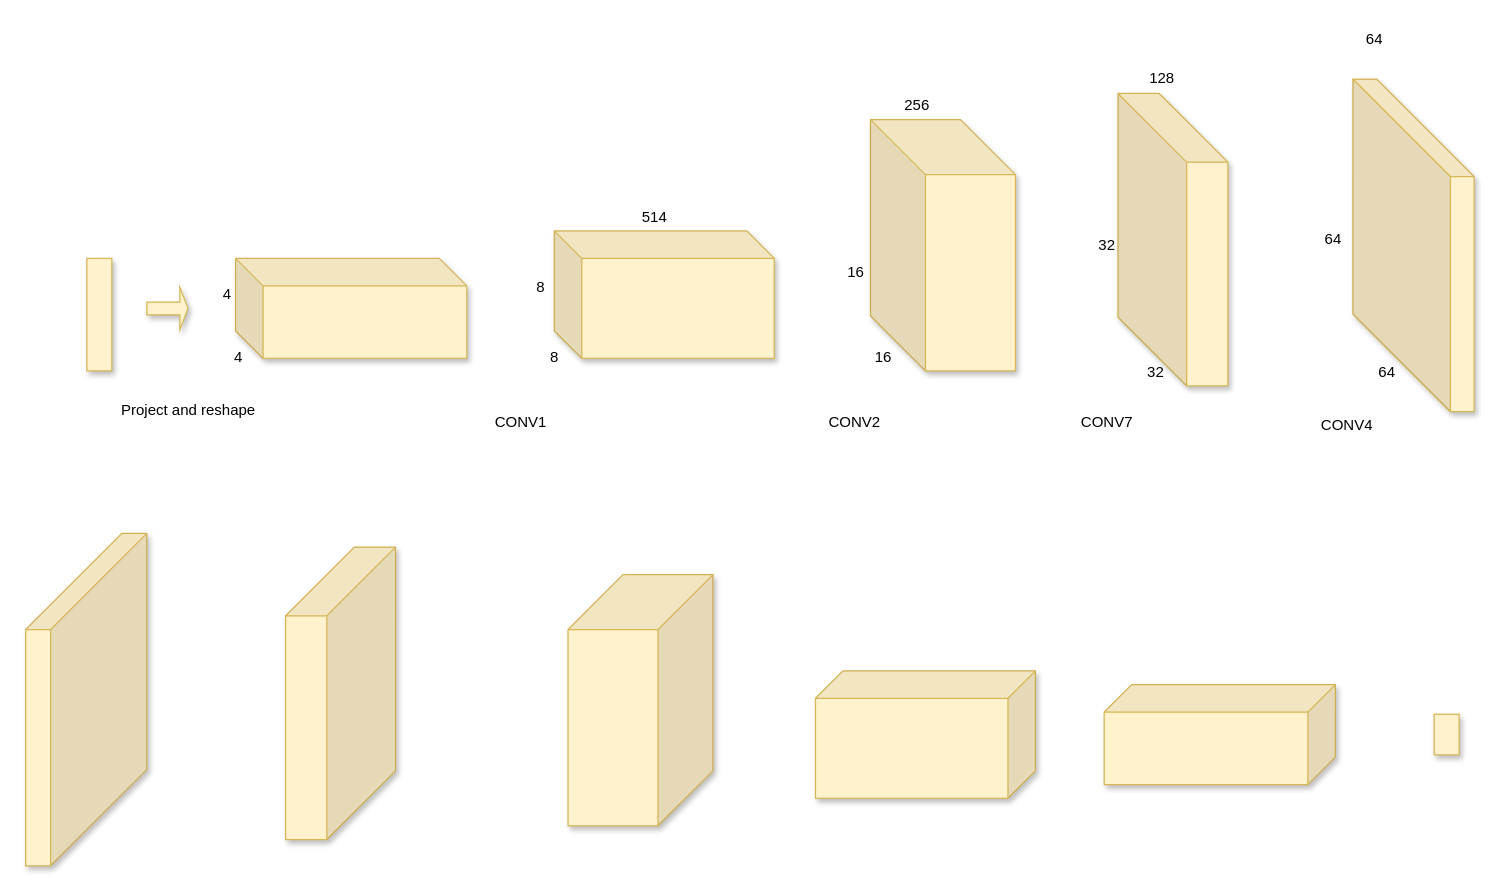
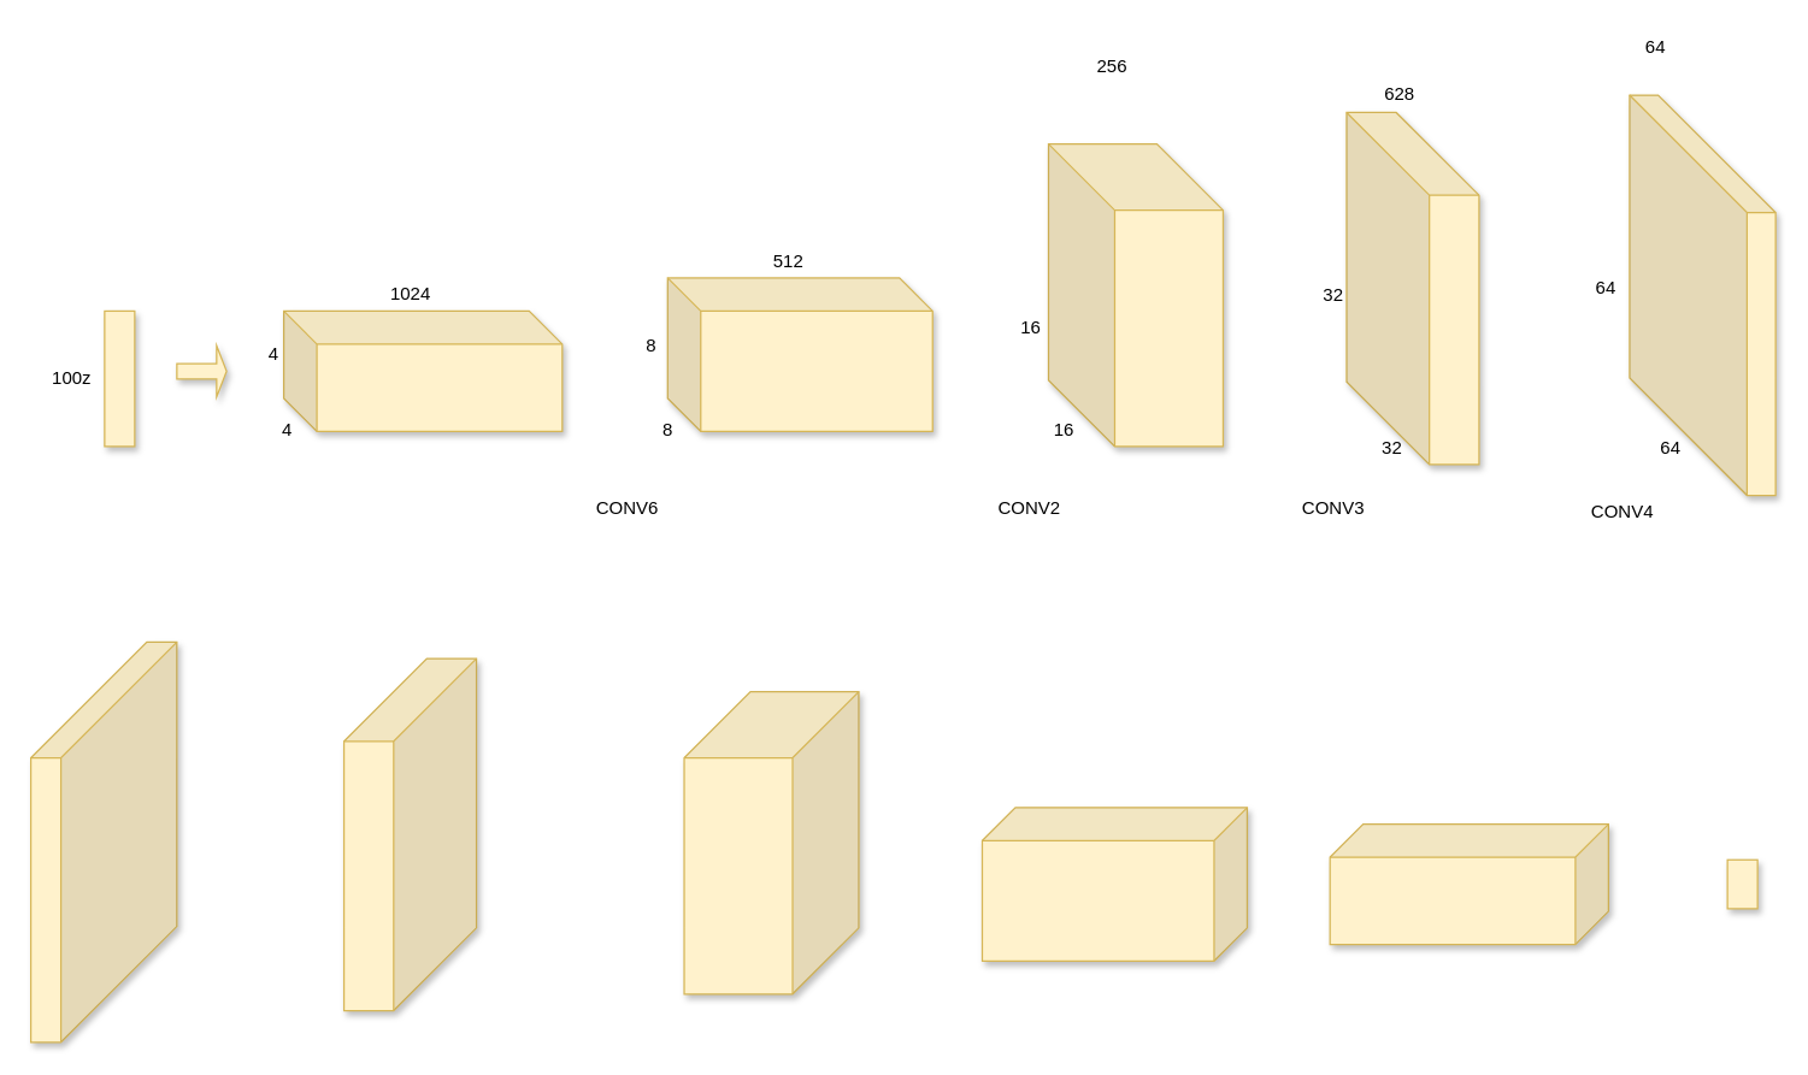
  <mxCell id="0" />
  <mxCell id="1" parent="0" />
  <mxCell id="2" value="" style="shape=singleArrow;whiteSpace=wrap;html=1;shadow=1;fillColor=#fff2cc;strokeColor=#d6b656;" vertex="1" parent="1"><mxGeometry x="117" y="229" width="33" height="34" as="geometry" /></mxCell>
- <mxCell id="5" value="514" style="text;html=1;align=center;verticalAlign=middle;resizable=0;points=[];autosize=1;" vertex="1" parent="1"><mxGeometry x="506.5" y="162" width="33" height="22" as="geometry" /></mxCell>
- <mxCell id="6" value="256" style="text;html=1;align=center;verticalAlign=middle;resizable=0;points=[];autosize=1;" vertex="1" parent="1"><mxGeometry x="716" y="73" width="33" height="22" as="geometry" /></mxCell>
- <mxCell id="7" value="128" style="text;html=1;align=center;verticalAlign=middle;resizable=0;points=[];autosize=1;" vertex="1" parent="1"><mxGeometry x="912" y="51" width="33" height="22" as="geometry" /></mxCell>
+ <mxCell id="3" value="100z" style="text;html=1;align=center;verticalAlign=middle;resizable=0;points=[];autosize=1;" vertex="1" parent="1"><mxGeometry x="25" y="240" width="44" height="22" as="geometry" /></mxCell>
+ <mxCell id="4" value="1024" style="text;html=1;align=center;verticalAlign=middle;resizable=0;points=[];autosize=1;" vertex="1" parent="1"><mxGeometry x="250" y="184" width="44" height="22" as="geometry" /></mxCell>
+ <mxCell id="5" value="512" style="text;html=1;align=center;verticalAlign=middle;resizable=0;points=[];autosize=1;" vertex="1" parent="1"><mxGeometry x="506.5" y="162" width="33" height="22" as="geometry" /></mxCell>
+ <mxCell id="6" value="256" style="text;html=1;align=center;verticalAlign=middle;resizable=0;points=[];autosize=1;" vertex="1" parent="1"><mxGeometry x="721" y="33" width="33" height="22" as="geometry" /></mxCell>
+ <mxCell id="7" value="628" style="text;html=1;align=center;verticalAlign=middle;resizable=0;points=[];autosize=1;" vertex="1" parent="1"><mxGeometry x="912" y="51" width="33" height="22" as="geometry" /></mxCell>
  <mxCell id="8" value="64" style="text;html=1;align=center;verticalAlign=middle;resizable=0;points=[];autosize=1;" vertex="1" parent="1"><mxGeometry x="1082" y="20" width="33" height="22" as="geometry" /></mxCell>
  <mxCell id="9" value="4" style="text;html=1;align=center;verticalAlign=middle;resizable=0;points=[];autosize=1;" vertex="1" parent="1"><mxGeometry x="179" y="274" width="22" height="22" as="geometry" /></mxCell>
  <mxCell id="10" value="4" style="text;html=1;align=center;verticalAlign=middle;resizable=0;points=[];autosize=1;" vertex="1" parent="1"><mxGeometry x="170" y="224" width="22" height="22" as="geometry" /></mxCell>
  <mxCell id="11" value="32" style="text;html=1;align=center;verticalAlign=middle;resizable=0;points=[];autosize=1;" vertex="1" parent="1"><mxGeometry x="907" y="286" width="33" height="22" as="geometry" /></mxCell>
  <mxCell id="12" value="32" style="text;html=1;align=center;verticalAlign=middle;resizable=0;points=[];autosize=1;" vertex="1" parent="1"><mxGeometry x="868" y="184.5" width="33" height="22" as="geometry" /></mxCell>
  <mxCell id="13" value="16" style="text;html=1;align=center;verticalAlign=middle;resizable=0;points=[];autosize=1;" vertex="1" parent="1"><mxGeometry x="689" y="274" width="33" height="22" as="geometry" /></mxCell>
  <mxCell id="14" value="16" style="text;html=1;align=center;verticalAlign=middle;resizable=0;points=[];autosize=1;" vertex="1" parent="1"><mxGeometry x="667" y="206" width="33" height="22" as="geometry" /></mxCell>
  <mxCell id="15" value="8" style="text;html=1;align=center;verticalAlign=middle;resizable=0;points=[];autosize=1;" vertex="1" parent="1"><mxGeometry x="421" y="218" width="22" height="22" as="geometry" /></mxCell>
  <mxCell id="16" value="8" style="text;html=1;align=center;verticalAlign=middle;resizable=0;points=[];autosize=1;" vertex="1" parent="1"><mxGeometry x="432" y="274" width="22" height="22" as="geometry" /></mxCell>
  <mxCell id="17" value="64" style="text;html=1;align=center;verticalAlign=middle;resizable=0;points=[];autosize=1;" vertex="1" parent="1"><mxGeometry x="1092" y="286" width="33" height="22" as="geometry" /></mxCell>
  <mxCell id="18" value="64" style="text;html=1;align=center;verticalAlign=middle;resizable=0;points=[];autosize=1;" vertex="1" parent="1"><mxGeometry x="1049" y="180" width="33" height="22" as="geometry" /></mxCell>
  <mxCell id="19" value="" style="shape=cube;whiteSpace=wrap;html=1;boundedLbl=1;backgroundOutline=1;darkOpacity=0.05;darkOpacity2=0.1;shadow=1;strokeColor=#d6b656;fillColor=#fff2cc;size=22;" vertex="1" parent="1"><mxGeometry x="188" y="206" width="185" height="80" as="geometry" /></mxCell>
  <mxCell id="20" value="" style="shape=cube;whiteSpace=wrap;html=1;boundedLbl=1;backgroundOutline=1;darkOpacity=0.05;darkOpacity2=0.1;shadow=1;strokeColor=#d6b656;fillColor=#fff2cc;size=22;" vertex="1" parent="1"><mxGeometry x="443" y="184" width="176" height="102" as="geometry" /></mxCell>
  <mxCell id="21" value="" style="shape=cube;whiteSpace=wrap;html=1;boundedLbl=1;backgroundOutline=1;darkOpacity=0.05;darkOpacity2=0.1;shadow=1;strokeColor=#d6b656;fillColor=#fff2cc;size=44;" vertex="1" parent="1"><mxGeometry x="696" y="95" width="116" height="201" as="geometry" /></mxCell>
  <mxCell id="22" value="" style="whiteSpace=wrap;html=1;sketch=0;shadow=1;fillColor=#fff2cc;strokeColor=#d6b656;" vertex="1" parent="1"><mxGeometry x="69" y="206" width="20" height="90" as="geometry" /></mxCell>
  <mxCell id="23" value="" style="shape=cube;whiteSpace=wrap;html=1;boundedLbl=1;backgroundOutline=1;darkOpacity=0.05;darkOpacity2=0.1;shadow=1;strokeColor=#d6b656;fillColor=#fff2cc;size=55;" vertex="1" parent="1"><mxGeometry x="894" y="74" width="88" height="234" as="geometry" /></mxCell>
  <mxCell id="24" value="" style="shape=cube;whiteSpace=wrap;html=1;boundedLbl=1;backgroundOutline=1;darkOpacity=0.05;darkOpacity2=0.1;shadow=1;strokeColor=#d6b656;fillColor=#fff2cc;size=78;" vertex="1" parent="1"><mxGeometry x="1082" y="62.5" width="97" height="266" as="geometry" /></mxCell>
- <mxCell id="25" value="Project and reshape" style="text;html=1;align=center;verticalAlign=middle;resizable=0;points=[];autosize=1;" vertex="1" parent="1"><mxGeometry x="89" y="317" width="121" height="22" as="geometry" /></mxCell>
- <mxCell id="26" value="CONV1" style="text;html=1;align=center;verticalAlign=middle;resizable=0;points=[];autosize=1;" vertex="1" parent="1"><mxGeometry x="388" y="326" width="55" height="22" as="geometry" /></mxCell>
+ <mxCell id="26" value="CONV6" style="text;html=1;align=center;verticalAlign=middle;resizable=0;points=[];autosize=1;" vertex="1" parent="1"><mxGeometry x="388" y="326" width="55" height="22" as="geometry" /></mxCell>
  <mxCell id="27" value="CONV2" style="text;html=1;align=center;verticalAlign=middle;resizable=0;points=[];autosize=1;" vertex="1" parent="1"><mxGeometry x="655" y="326" width="55" height="22" as="geometry" /></mxCell>
- <mxCell id="28" value="CONV7" style="text;html=1;align=center;verticalAlign=middle;resizable=0;points=[];autosize=1;" vertex="1" parent="1"><mxGeometry x="857" y="326" width="55" height="22" as="geometry" /></mxCell>
+ <mxCell id="28" value="CONV3" style="text;html=1;align=center;verticalAlign=middle;resizable=0;points=[];autosize=1;" vertex="1" parent="1"><mxGeometry x="857" y="326" width="55" height="22" as="geometry" /></mxCell>
  <mxCell id="29" value="CONV4" style="text;html=1;align=center;verticalAlign=middle;resizable=0;points=[];autosize=1;" vertex="1" parent="1"><mxGeometry x="1049" y="328.5" width="55" height="22" as="geometry" /></mxCell>
  <mxCell id="30" value="" style="shape=cube;whiteSpace=wrap;html=1;boundedLbl=1;backgroundOutline=1;darkOpacity=0.05;darkOpacity2=0.1;shadow=1;strokeColor=#d6b656;fillColor=#fff2cc;size=77;flipH=1;" vertex="1" parent="1"><mxGeometry x="20" y="426" width="97" height="266" as="geometry" /></mxCell>
  <mxCell id="31" value="" style="shape=cube;whiteSpace=wrap;html=1;boundedLbl=1;backgroundOutline=1;darkOpacity=0.05;darkOpacity2=0.1;shadow=1;strokeColor=#d6b656;fillColor=#fff2cc;size=55;flipH=1;" vertex="1" parent="1"><mxGeometry x="228" y="437" width="88" height="234" as="geometry" /></mxCell>
  <mxCell id="32" value="" style="shape=cube;whiteSpace=wrap;html=1;boundedLbl=1;backgroundOutline=1;darkOpacity=0.05;darkOpacity2=0.1;shadow=1;strokeColor=#d6b656;fillColor=#fff2cc;size=44;flipH=1;" vertex="1" parent="1"><mxGeometry x="454" y="459" width="116" height="201" as="geometry" /></mxCell>
  <mxCell id="33" value="" style="shape=cube;whiteSpace=wrap;html=1;boundedLbl=1;backgroundOutline=1;darkOpacity=0.05;darkOpacity2=0.1;shadow=1;strokeColor=#d6b656;fillColor=#fff2cc;size=22;flipH=1;" vertex="1" parent="1"><mxGeometry x="652" y="536" width="176" height="102" as="geometry" /></mxCell>
  <mxCell id="34" value="" style="shape=cube;whiteSpace=wrap;html=1;boundedLbl=1;backgroundOutline=1;darkOpacity=0.05;darkOpacity2=0.1;shadow=1;strokeColor=#d6b656;fillColor=#fff2cc;size=22;flipH=1;" vertex="1" parent="1"><mxGeometry x="883" y="547" width="185" height="80" as="geometry" /></mxCell>
  <mxCell id="35" value="" style="whiteSpace=wrap;html=1;sketch=0;shadow=1;fillColor=#fff2cc;strokeColor=#d6b656;" vertex="1" parent="1"><mxGeometry x="1147" y="570.75" width="20" height="32.5" as="geometry" /></mxCell>
